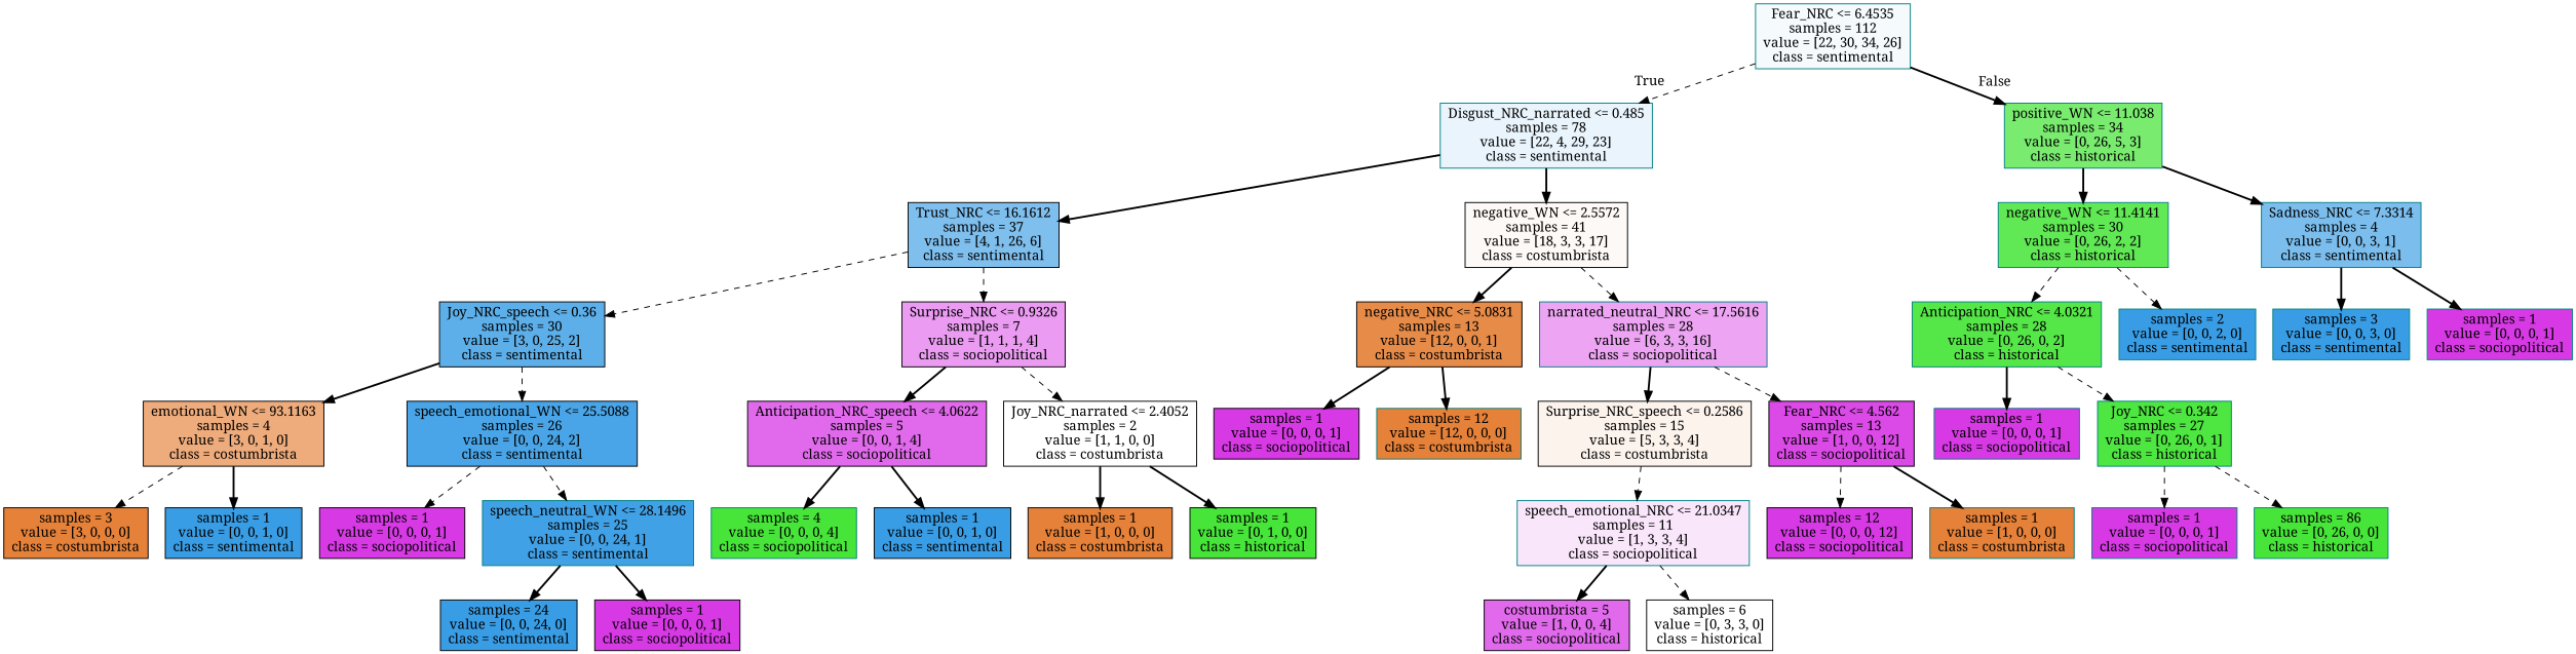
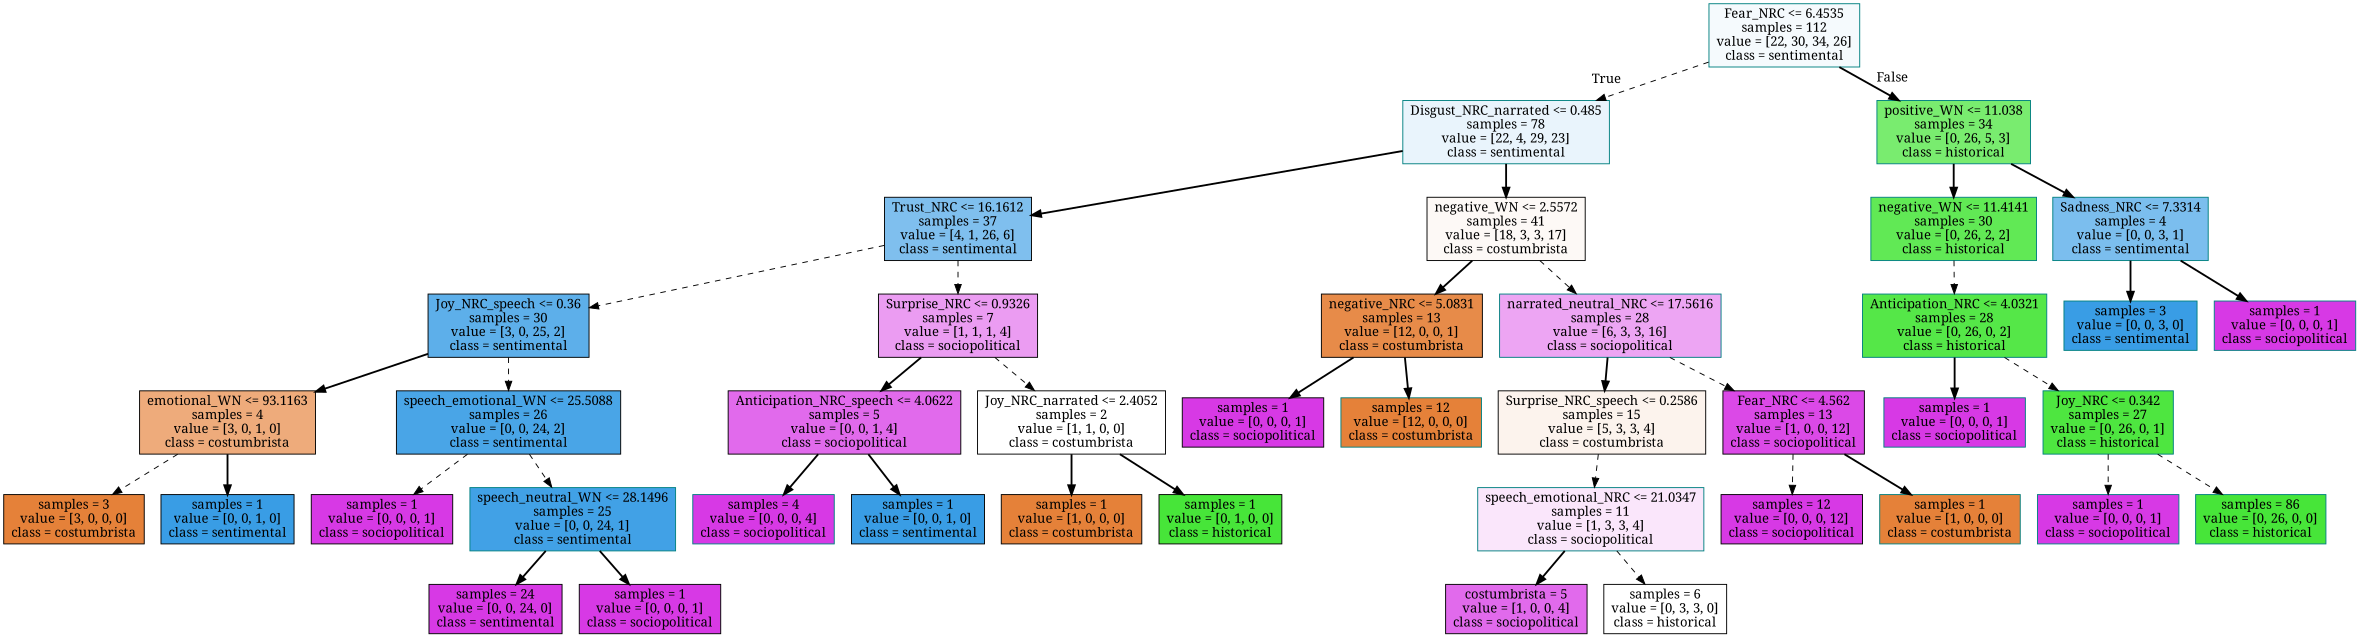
  digraph {
    fontname="Noto Serif"
    node [color=black fillcolor="#d739e5ff" fontname="Noto Serif" shape=box style=filled]
    edge [fontname="Noto Serif" style=bold]
    n1 [color=teal fillcolor="#399de50c" label="Fear_NRC <= 6.4535\nsamples = 112\nvalue = [22, 30, 34, 26]\nclass = sentimental"]
    n2 [color=teal fillcolor="#399de51c" label="Disgust_NRC_narrated <= 0.485\nsamples = 78\nvalue = [22, 4, 29, 23]\nclass = sentimental"]
    n3 [color=teal fillcolor="#47e539b9" label="positive_WN <= 11.038\nsamples = 34\nvalue = [0, 26, 5, 3]\nclass = historical"]
    n4 [fillcolor="#399de5a5" label="Trust_NRC <= 16.1612\nsamples = 37\nvalue = [4, 1, 26, 6]\nclass = sentimental"]
    n5 [fillcolor="#e581390b" label="negative_WN <= 2.5572\nsamples = 41\nvalue = [18, 3, 3, 17]\nclass = costumbrista"]
    n6 [color=teal fillcolor="#47e539db" label="negative_WN <= 11.4141\nsamples = 30\nvalue = [0, 26, 2, 2]\nclass = historical"]
    n7 [color=teal fillcolor="#399de5aa" label="Sadness_NRC <= 7.3314\nsamples = 4\nvalue = [0, 0, 3, 1]\nclass = sentimental"]
    n8 [fillcolor="#399de5d0" label="Joy_NRC_speech <= 0.36\nsamples = 30\nvalue = [3, 0, 25, 2]\nclass = sentimental"]
    n9 [fillcolor="#d739e57f" label="Surprise_NRC <= 0.9326\nsamples = 7\nvalue = [1, 1, 1, 4]\nclass = sociopolitical"]
    n10 [fillcolor="#e58139ea" label="negative_NRC <= 5.0831\nsamples = 13\nvalue = [12, 0, 0, 1]\nclass = costumbrista"]
    n11 [color=teal fillcolor="#d739e574" label="narrated_neutral_NRC <= 17.5616\nsamples = 28\nvalue = [6, 3, 3, 16]\nclass = sociopolitical"]
    n12 [fillcolor="#e58139aa" label="emotional_WN <= 93.1163\nsamples = 4\nvalue = [3, 0, 1, 0]\nclass = costumbrista"]
    n13 [fillcolor="#399de5ea" label="speech_emotional_WN <= 25.5088\nsamples = 26\nvalue = [0, 0, 24, 2]\nclass = sentimental"]
    n14 [fillcolor="#d739e5bf" label="Anticipation_NRC_speech <= 4.0622\nsamples = 5\nvalue = [0, 0, 1, 4]\nclass = sociopolitical"]
    n15 [fillcolor="#e5813900" label="Joy_NRC_narrated <= 2.4052\nsamples = 2\nvalue = [1, 1, 0, 0]\nclass = costumbrista"]
    n16 [fillcolor="#e58139ff" label="samples = 3\nvalue = [3, 0, 0, 0]\nclass = costumbrista"]
    n17 [fillcolor="#399de5ff" label="samples = 1\nvalue = [0, 0, 1, 0]\nclass = sentimental"]
    n18 [label="samples = 1\nvalue = [0, 0, 0, 1]\nclass = sociopolitical"]
    n19 [color=teal fillcolor="#399de5f4" label="speech_neutral_WN <= 28.1496\nsamples = 25\nvalue = [0, 0, 24, 1]\nclass = sentimental"]
-   n20 [fillcolor="#399de5ff" label="samples = 24\nvalue = [0, 0, 24, 0]\nclass = sentimental"]
+   n20 [label="samples = 24\nvalue = [0, 0, 24, 0]\nclass = sentimental"]
    n21 [label="samples = 1\nvalue = [0, 0, 0, 1]\nclass = sociopolitical"]
-   n22 [color=teal fillcolor="#47e539ff" label="samples = 4\nvalue = [0, 0, 0, 4]\nclass = sociopolitical"]
+   n22 [color=teal label="samples = 4\nvalue = [0, 0, 0, 4]\nclass = sociopolitical"]
    n23 [fillcolor="#399de5ff" label="samples = 1\nvalue = [0, 0, 1, 0]\nclass = sentimental"]
    n24 [fillcolor="#e58139ff" label="samples = 1\nvalue = [1, 0, 0, 0]\nclass = costumbrista"]
    n25 [fillcolor="#47e539ff" label="samples = 1\nvalue = [0, 1, 0, 0]\nclass = historical"]
    n26 [label="samples = 1\nvalue = [0, 0, 0, 1]\nclass = sociopolitical"]
    n27 [color=teal fillcolor="#e58139ff" label="samples = 12\nvalue = [12, 0, 0, 0]\nclass = costumbrista"]
    n28 [fillcolor="#e5813917" label="Surprise_NRC_speech <= 0.2586\nsamples = 15\nvalue = [5, 3, 3, 4]\nclass = costumbrista"]
    n29 [fillcolor="#d739e5ea" label="Fear_NRC <= 4.562\nsamples = 13\nvalue = [1, 0, 0, 12]\nclass = sociopolitical"]
    n30 [color=teal fillcolor="#d739e520" label="speech_emotional_NRC <= 21.0347\nsamples = 11\nvalue = [1, 3, 3, 4]\nclass = sociopolitical"]
    n31 [label="samples = 12\nvalue = [0, 0, 0, 12]\nclass = sociopolitical"]
    n32 [color=teal fillcolor="#e58139ff" label="samples = 1\nvalue = [1, 0, 0, 0]\nclass = costumbrista"]
    n33 [fillcolor="#d739e5bf" label="costumbrista = 5\nvalue = [1, 0, 0, 4]\nclass = sociopolitical"]
    n34 [fillcolor="#47e53900" label="samples = 6\nvalue = [0, 3, 3, 0]\nclass = historical"]
    n35 [color=teal fillcolor="#47e539eb" label="Anticipation_NRC <= 4.0321\nsamples = 28\nvalue = [0, 26, 0, 2]\nclass = historical"]
-   n36 [color=teal fillcolor="#399de5ff" label="samples = 2\nvalue = [0, 0, 2, 0]\nclass = sentimental"]
    n37 [color=teal fillcolor="#399de5ff" label="samples = 3\nvalue = [0, 0, 3, 0]\nclass = sentimental"]
    n38 [color=teal label="samples = 1\nvalue = [0, 0, 0, 1]\nclass = sociopolitical"]
    n39 [color=teal label="samples = 1\nvalue = [0, 0, 0, 1]\nclass = sociopolitical"]
    n40 [color=teal fillcolor="#47e539f5" label="Joy_NRC <= 0.342\nsamples = 27\nvalue = [0, 26, 0, 1]\nclass = historical"]
    n41 [color=teal label="samples = 1\nvalue = [0, 0, 0, 1]\nclass = sociopolitical"]
    n42 [color=teal fillcolor="#47e539ff" label="samples = 86\nvalue = [0, 26, 0, 0]\nclass = historical"]
    n1 -> n2 [headlabel=True labelangle=45 labeldistance=2.5 style=dashed]
    n1 -> n3 [headlabel=False labelangle=-45 labeldistance=2.5]
    n2 -> n4
    n2 -> n5
    n3 -> n6
    n3 -> n7
    n4 -> n8 [style=dashed]
    n4 -> n9 [style=dashed]
    n5 -> n10
    n5 -> n11 [style=dashed]
    n6 -> n35 [style=dashed]
-   n6 -> n36 [style=dashed]
    n7 -> n37
    n7 -> n38
    n8 -> n12
    n8 -> n13 [style=dashed]
    n9 -> n14
    n9 -> n15 [style=dashed]
    n10 -> n26
    n10 -> n27
    n11 -> n28
    n11 -> n29 [style=dashed]
    n12 -> n16 [style=dashed]
    n12 -> n17
    n13 -> n18 [style=dashed]
    n13 -> n19 [style=dashed]
    n14 -> n22
    n14 -> n23
    n15 -> n24
    n15 -> n25
    n19 -> n20
    n19 -> n21
    n28 -> n30 [style=dashed]
    n29 -> n31 [style=dashed]
    n29 -> n32
    n30 -> n33
    n30 -> n34 [style=dashed]
    n35 -> n39
    n35 -> n40 [style=dashed]
    n40 -> n41 [style=dashed]
    n40 -> n42 [style=dashed]
  }
